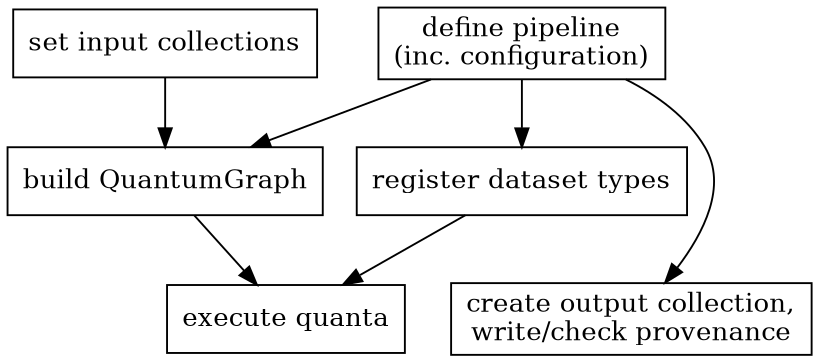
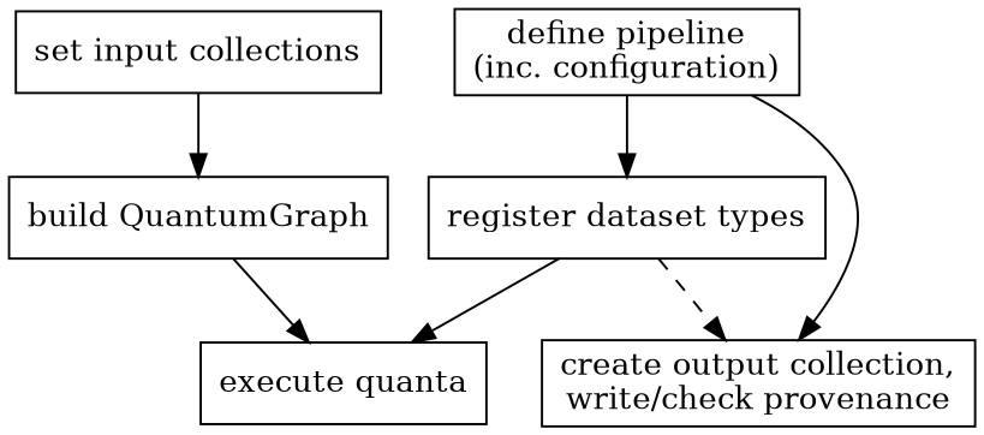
  digraph {
    node [shape=box]
    n1 [label="define pipeline\n(inc. configuration)"]
    n2 [label="build QuantumGraph"]
    n3 [label="create output collection,\nwrite/check provenance"]
    n4 [label="register dataset types"]
    n5 [label="execute quanta"]
    n6 [label="set input collections"]
-   n1 -> n2
    n1 -> n3
    n1 -> n4
    n2 -> n5
+   n4 -> n3 [style=dashed]
    n4 -> n5
    n6 -> n2
  }
